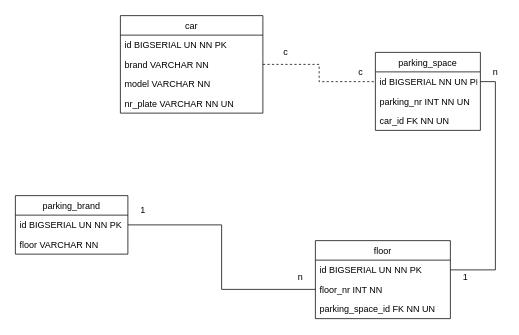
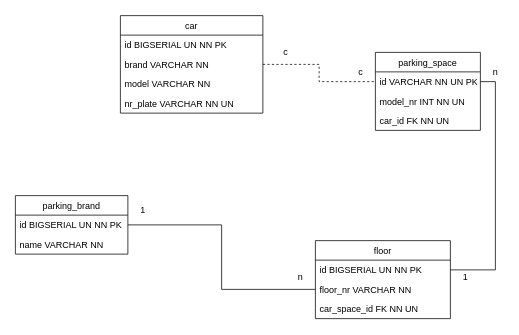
  <mxCell id="0" />
  <mxCell id="1" parent="0" />
  <mxCell id="2" value="car" style="swimlane;fontStyle=0;childLayout=stackLayout;horizontal=1;startSize=26;fillColor=none;horizontalStack=0;resizeParent=1;resizeParentMax=0;resizeLast=0;collapsible=1;marginBottom=0;" vertex="1" parent="1"><mxGeometry x="160" y="20" width="190" height="130" as="geometry" /></mxCell>
  <mxCell id="3" value="id BIGSERIAL UN NN PK" style="text;strokeColor=none;fillColor=none;align=left;verticalAlign=top;spacingLeft=4;spacingRight=4;overflow=hidden;rotatable=0;points=[[0,0.5],[1,0.5]];portConstraint=eastwest;" vertex="1" parent="2"><mxGeometry y="26" width="190" height="26" as="geometry" /></mxCell>
  <mxCell id="4" value="brand VARCHAR NN" style="text;strokeColor=none;fillColor=none;align=left;verticalAlign=top;spacingLeft=4;spacingRight=4;overflow=hidden;rotatable=0;points=[[0,0.5],[1,0.5]];portConstraint=eastwest;" vertex="1" parent="2"><mxGeometry y="52" width="190" height="26" as="geometry" /></mxCell>
  <mxCell id="5" value="model VARCHAR NN" style="text;strokeColor=none;fillColor=none;align=left;verticalAlign=top;spacingLeft=4;spacingRight=4;overflow=hidden;rotatable=0;points=[[0,0.5],[1,0.5]];portConstraint=eastwest;" vertex="1" parent="2"><mxGeometry y="78" width="190" height="26" as="geometry" /></mxCell>
  <mxCell id="6" value="nr_plate VARCHAR NN UN" style="text;strokeColor=none;fillColor=none;align=left;verticalAlign=top;spacingLeft=4;spacingRight=4;overflow=hidden;rotatable=0;points=[[0,0.5],[1,0.5]];portConstraint=eastwest;" vertex="1" parent="2"><mxGeometry y="104" width="190" height="26" as="geometry" /></mxCell>
  <mxCell id="7" value="parking_space" style="swimlane;fontStyle=0;childLayout=stackLayout;horizontal=1;startSize=26;fillColor=none;horizontalStack=0;resizeParent=1;resizeParentMax=0;resizeLast=0;collapsible=1;marginBottom=0;" vertex="1" parent="1"><mxGeometry x="500" y="69" width="140" height="104" as="geometry" /></mxCell>
- <mxCell id="8" value="id BIGSERIAL NN UN PK" style="text;strokeColor=none;fillColor=none;align=left;verticalAlign=top;spacingLeft=4;spacingRight=4;overflow=hidden;rotatable=0;points=[[0,0.5],[1,0.5]];portConstraint=eastwest;" vertex="1" parent="7"><mxGeometry y="26" width="140" height="26" as="geometry" /></mxCell>
- <mxCell id="9" value="parking_nr INT NN UN" style="text;strokeColor=none;fillColor=none;align=left;verticalAlign=top;spacingLeft=4;spacingRight=4;overflow=hidden;rotatable=0;points=[[0,0.5],[1,0.5]];portConstraint=eastwest;" vertex="1" parent="7"><mxGeometry y="52" width="140" height="26" as="geometry" /></mxCell>
+ <mxCell id="8" value="id VARCHAR NN UN PK" style="text;strokeColor=none;fillColor=none;align=left;verticalAlign=top;spacingLeft=4;spacingRight=4;overflow=hidden;rotatable=0;points=[[0,0.5],[1,0.5]];portConstraint=eastwest;" vertex="1" parent="7"><mxGeometry y="26" width="140" height="26" as="geometry" /></mxCell>
+ <mxCell id="9" value="model_nr INT NN UN" style="text;strokeColor=none;fillColor=none;align=left;verticalAlign=top;spacingLeft=4;spacingRight=4;overflow=hidden;rotatable=0;points=[[0,0.5],[1,0.5]];portConstraint=eastwest;" vertex="1" parent="7"><mxGeometry y="52" width="140" height="26" as="geometry" /></mxCell>
  <mxCell id="10" value="car_id FK NN UN" style="text;strokeColor=none;fillColor=none;align=left;verticalAlign=top;spacingLeft=4;spacingRight=4;overflow=hidden;rotatable=0;points=[[0,0.5],[1,0.5]];portConstraint=eastwest;" vertex="1" parent="7"><mxGeometry y="78" width="140" height="26" as="geometry" /></mxCell>
  <mxCell id="11" style="edgeStyle=orthogonalEdgeStyle;rounded=0;orthogonalLoop=1;jettySize=auto;html=1;exitX=1;exitY=0.5;exitDx=0;exitDy=0;entryX=0;entryY=0.5;entryDx=0;entryDy=0;endArrow=none;endFill=0;dashed=1;" edge="1" parent="1" source="4" target="8"><mxGeometry relative="1" as="geometry" /></mxCell>
  <mxCell id="12" value="c" style="text;html=1;align=center;verticalAlign=middle;resizable=0;points=[];;autosize=1;" vertex="1" parent="1"><mxGeometry x="470" y="85" width="20" height="20" as="geometry" /></mxCell>
  <mxCell id="13" value="c" style="text;html=1;align=center;verticalAlign=middle;resizable=0;points=[];;autosize=1;" vertex="1" parent="1"><mxGeometry x="370" y="59" width="20" height="20" as="geometry" /></mxCell>
  <mxCell id="14" value="floor" style="swimlane;fontStyle=0;childLayout=stackLayout;horizontal=1;startSize=26;fillColor=none;horizontalStack=0;resizeParent=1;resizeParentMax=0;resizeLast=0;collapsible=1;marginBottom=0;" vertex="1" parent="1"><mxGeometry x="420" y="320" width="180" height="104" as="geometry" /></mxCell>
  <mxCell id="15" value="id BIGSERIAL UN NN PK" style="text;strokeColor=none;fillColor=none;align=left;verticalAlign=top;spacingLeft=4;spacingRight=4;overflow=hidden;rotatable=0;points=[[0,0.5],[1,0.5]];portConstraint=eastwest;" vertex="1" parent="14"><mxGeometry y="26" width="180" height="26" as="geometry" /></mxCell>
- <mxCell id="16" value="floor_nr INT NN" style="text;strokeColor=none;fillColor=none;align=left;verticalAlign=top;spacingLeft=4;spacingRight=4;overflow=hidden;rotatable=0;points=[[0,0.5],[1,0.5]];portConstraint=eastwest;" vertex="1" parent="14"><mxGeometry y="52" width="180" height="26" as="geometry" /></mxCell>
- <mxCell id="17" value="parking_space_id FK NN UN" style="text;strokeColor=none;fillColor=none;align=left;verticalAlign=top;spacingLeft=4;spacingRight=4;overflow=hidden;rotatable=0;points=[[0,0.5],[1,0.5]];portConstraint=eastwest;" vertex="1" parent="14"><mxGeometry y="78" width="180" height="26" as="geometry" /></mxCell>
+ <mxCell id="16" value="floor_nr VARCHAR NN" style="text;strokeColor=none;fillColor=none;align=left;verticalAlign=top;spacingLeft=4;spacingRight=4;overflow=hidden;rotatable=0;points=[[0,0.5],[1,0.5]];portConstraint=eastwest;" vertex="1" parent="14"><mxGeometry y="52" width="180" height="26" as="geometry" /></mxCell>
+ <mxCell id="17" value="car_space_id FK NN UN" style="text;strokeColor=none;fillColor=none;align=left;verticalAlign=top;spacingLeft=4;spacingRight=4;overflow=hidden;rotatable=0;points=[[0,0.5],[1,0.5]];portConstraint=eastwest;" vertex="1" parent="14"><mxGeometry y="78" width="180" height="26" as="geometry" /></mxCell>
  <mxCell id="18" style="edgeStyle=orthogonalEdgeStyle;rounded=0;orthogonalLoop=1;jettySize=auto;html=1;exitX=1;exitY=0.5;exitDx=0;exitDy=0;entryX=1;entryY=0.5;entryDx=0;entryDy=0;endArrow=none;endFill=0;" edge="1" parent="1" source="15" target="8"><mxGeometry relative="1" as="geometry" /></mxCell>
  <mxCell id="19" value="n" style="text;html=1;align=center;verticalAlign=middle;resizable=0;points=[];;autosize=1;" vertex="1" parent="1"><mxGeometry x="650" y="85" width="20" height="20" as="geometry" /></mxCell>
  <mxCell id="20" value="1" style="text;html=1;align=center;verticalAlign=middle;resizable=0;points=[];;autosize=1;" vertex="1" parent="1"><mxGeometry x="610" y="359" width="20" height="20" as="geometry" /></mxCell>
  <mxCell id="21" value="parking_brand" style="swimlane;fontStyle=0;childLayout=stackLayout;horizontal=1;startSize=26;fillColor=none;horizontalStack=0;resizeParent=1;resizeParentMax=0;resizeLast=0;collapsible=1;marginBottom=0;" vertex="1" parent="1"><mxGeometry x="20" y="260" width="150" height="78" as="geometry" /></mxCell>
  <mxCell id="22" value="id BIGSERIAL UN NN PK" style="text;strokeColor=none;fillColor=none;align=left;verticalAlign=top;spacingLeft=4;spacingRight=4;overflow=hidden;rotatable=0;points=[[0,0.5],[1,0.5]];portConstraint=eastwest;" vertex="1" parent="21"><mxGeometry y="26" width="150" height="26" as="geometry" /></mxCell>
- <mxCell id="23" value="floor VARCHAR NN" style="text;strokeColor=none;fillColor=none;align=left;verticalAlign=top;spacingLeft=4;spacingRight=4;overflow=hidden;rotatable=0;points=[[0,0.5],[1,0.5]];portConstraint=eastwest;" vertex="1" parent="21"><mxGeometry y="52" width="150" height="26" as="geometry" /></mxCell>
+ <mxCell id="23" value="name VARCHAR NN" style="text;strokeColor=none;fillColor=none;align=left;verticalAlign=top;spacingLeft=4;spacingRight=4;overflow=hidden;rotatable=0;points=[[0,0.5],[1,0.5]];portConstraint=eastwest;" vertex="1" parent="21"><mxGeometry y="52" width="150" height="26" as="geometry" /></mxCell>
  <mxCell id="24" style="edgeStyle=orthogonalEdgeStyle;rounded=0;orthogonalLoop=1;jettySize=auto;html=1;exitX=1;exitY=0.5;exitDx=0;exitDy=0;entryX=0;entryY=0.5;entryDx=0;entryDy=0;endArrow=none;endFill=0;" edge="1" parent="1" source="22" target="16"><mxGeometry relative="1" as="geometry" /></mxCell>
  <mxCell id="25" value="n" style="text;html=1;align=center;verticalAlign=middle;resizable=0;points=[];;autosize=1;" vertex="1" parent="1"><mxGeometry x="390" y="359" width="20" height="20" as="geometry" /></mxCell>
  <mxCell id="26" value="1" style="text;html=1;align=center;verticalAlign=middle;resizable=0;points=[];;autosize=1;" vertex="1" parent="1"><mxGeometry x="180" y="270" width="20" height="20" as="geometry" /></mxCell>
